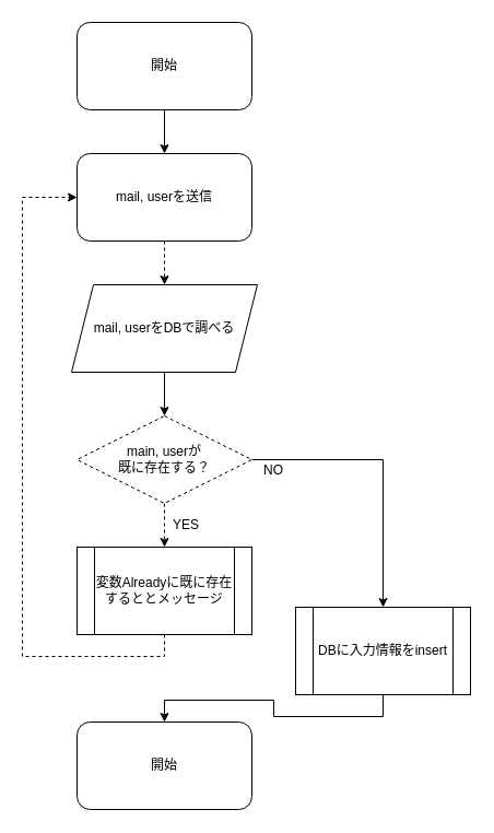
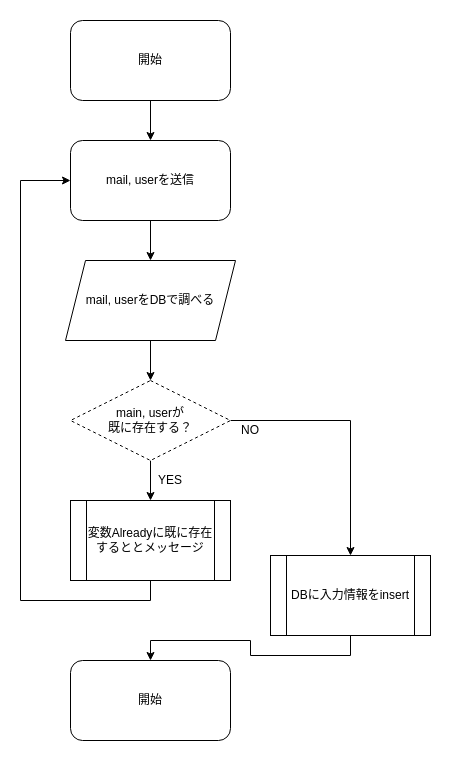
  <mxCell id="0" />
  <mxCell id="1" parent="0" />
  <mxCell id="2" style="edgeStyle=orthogonalEdgeStyle;rounded=0;orthogonalLoop=1;jettySize=auto;html=1;exitX=1;exitY=0.5;exitDx=0;exitDy=0;entryX=0.5;entryY=0;entryDx=0;entryDy=0;" edge="1" parent="1" source="4" target="15"><mxGeometry relative="1" as="geometry"><mxPoint x="430" y="530" as="targetPoint" /></mxGeometry></mxCell>
- <mxCell id="3" style="edgeStyle=orthogonalEdgeStyle;rounded=0;orthogonalLoop=1;jettySize=auto;html=1;exitX=0.5;exitY=1;exitDx=0;exitDy=0;entryX=0.5;entryY=0;entryDx=0;entryDy=0;dashed=1;" edge="1" parent="1" source="4" target="12"><mxGeometry relative="1" as="geometry" /></mxCell>
+ <mxCell id="3" style="edgeStyle=orthogonalEdgeStyle;rounded=0;orthogonalLoop=1;jettySize=auto;html=1;exitX=0.5;exitY=1;exitDx=0;exitDy=0;entryX=0.5;entryY=0;entryDx=0;entryDy=0;" edge="1" parent="1" source="4" target="12"><mxGeometry relative="1" as="geometry" /></mxCell>
  <mxCell id="4" value="main, userが&lt;br&gt;既に存在する？" style="rhombus;whiteSpace=wrap;html=1;dashed=1;" vertex="1" parent="1"><mxGeometry x="70" y="380" width="160" height="80" as="geometry" /></mxCell>
- <mxCell id="5" style="edgeStyle=orthogonalEdgeStyle;rounded=0;orthogonalLoop=1;jettySize=auto;html=1;exitX=0.5;exitY=1;exitDx=0;exitDy=0;entryX=0.5;entryY=0;entryDx=0;entryDy=0;dashed=1;" edge="1" parent="1" source="6" target="10"><mxGeometry relative="1" as="geometry" /></mxCell>
+ <mxCell id="5" style="edgeStyle=orthogonalEdgeStyle;rounded=0;orthogonalLoop=1;jettySize=auto;html=1;exitX=0.5;exitY=1;exitDx=0;exitDy=0;entryX=0.5;entryY=0;entryDx=0;entryDy=0;" edge="1" parent="1" source="6" target="10"><mxGeometry relative="1" as="geometry" /></mxCell>
  <mxCell id="6" value="mail, userを送信" style="whiteSpace=wrap;html=1;rounded=1;" vertex="1" parent="1"><mxGeometry x="70" y="140" width="160" height="80" as="geometry" /></mxCell>
  <mxCell id="7" style="edgeStyle=orthogonalEdgeStyle;rounded=0;orthogonalLoop=1;jettySize=auto;html=1;exitX=0.5;exitY=1;exitDx=0;exitDy=0;entryX=0.5;entryY=0;entryDx=0;entryDy=0;" edge="1" parent="1" source="8" target="6"><mxGeometry relative="1" as="geometry" /></mxCell>
  <mxCell id="8" value="開始" style="rounded=1;whiteSpace=wrap;html=1;" vertex="1" parent="1"><mxGeometry x="70" y="20" width="160" height="80" as="geometry" /></mxCell>
  <mxCell id="9" style="edgeStyle=orthogonalEdgeStyle;rounded=0;orthogonalLoop=1;jettySize=auto;html=1;exitX=0.5;exitY=1;exitDx=0;exitDy=0;entryX=0.5;entryY=0;entryDx=0;entryDy=0;" edge="1" parent="1" source="10" target="4"><mxGeometry relative="1" as="geometry" /></mxCell>
  <mxCell id="10" value="mail, userをDBで調べる" style="shape=parallelogram;perimeter=parallelogramPerimeter;whiteSpace=wrap;html=1;fixedSize=1;rounded=0;" vertex="1" parent="1"><mxGeometry x="65" y="260" width="170" height="80" as="geometry" /></mxCell>
- <mxCell id="11" style="edgeStyle=orthogonalEdgeStyle;rounded=0;orthogonalLoop=1;jettySize=auto;html=1;exitX=0.5;exitY=1;exitDx=0;exitDy=0;entryX=0;entryY=0.5;entryDx=0;entryDy=0;dashed=1;" edge="1" parent="1" source="12" target="6"><mxGeometry relative="1" as="geometry"><Array as="points"><mxPoint x="150" y="600" /><mxPoint x="20" y="600" /><mxPoint x="20" y="180" /></Array></mxGeometry></mxCell>
+ <mxCell id="11" style="edgeStyle=orthogonalEdgeStyle;rounded=0;orthogonalLoop=1;jettySize=auto;html=1;exitX=0.5;exitY=1;exitDx=0;exitDy=0;entryX=0;entryY=0.5;entryDx=0;entryDy=0;" edge="1" parent="1" source="12" target="6"><mxGeometry relative="1" as="geometry"><Array as="points"><mxPoint x="150" y="600" /><mxPoint x="20" y="600" /><mxPoint x="20" y="180" /></Array></mxGeometry></mxCell>
  <mxCell id="12" value="変数Alreadyに既に存在するととメッセージ" style="shape=process;whiteSpace=wrap;html=1;backgroundOutline=1;rounded=0;" vertex="1" parent="1"><mxGeometry x="70" y="500" width="160" height="80" as="geometry" /></mxCell>
  <mxCell id="13" value="NO" style="text;html=1;strokeColor=none;fillColor=none;align=center;verticalAlign=middle;whiteSpace=wrap;rounded=0;" vertex="1" parent="1"><mxGeometry x="230" y="420" width="40" height="20" as="geometry" /></mxCell>
  <mxCell id="14" style="edgeStyle=orthogonalEdgeStyle;rounded=0;orthogonalLoop=1;jettySize=auto;html=1;exitX=0.5;exitY=1;exitDx=0;exitDy=0;" edge="1" parent="1" source="15" target="17"><mxGeometry relative="1" as="geometry" /></mxCell>
  <mxCell id="15" value="DBに入力情報をinsert" style="shape=process;whiteSpace=wrap;html=1;backgroundOutline=1;rounded=0;" vertex="1" parent="1"><mxGeometry x="270" y="555" width="160" height="80" as="geometry" /></mxCell>
  <mxCell id="16" value="YES" style="text;html=1;strokeColor=none;fillColor=none;align=center;verticalAlign=middle;whiteSpace=wrap;rounded=0;" vertex="1" parent="1"><mxGeometry x="150" y="470" width="40" height="20" as="geometry" /></mxCell>
  <mxCell id="17" value="開始" style="rounded=1;whiteSpace=wrap;html=1;" vertex="1" parent="1"><mxGeometry x="70" y="660" width="160" height="80" as="geometry" /></mxCell>
